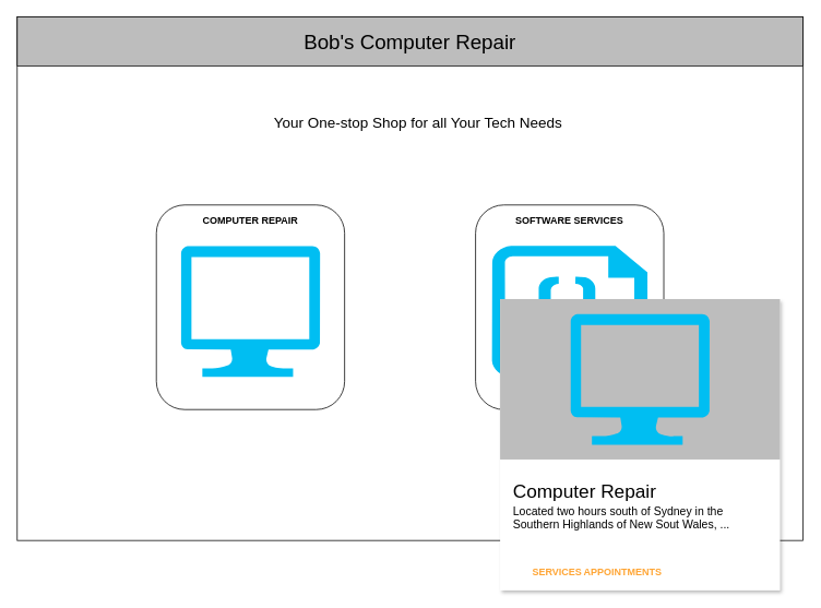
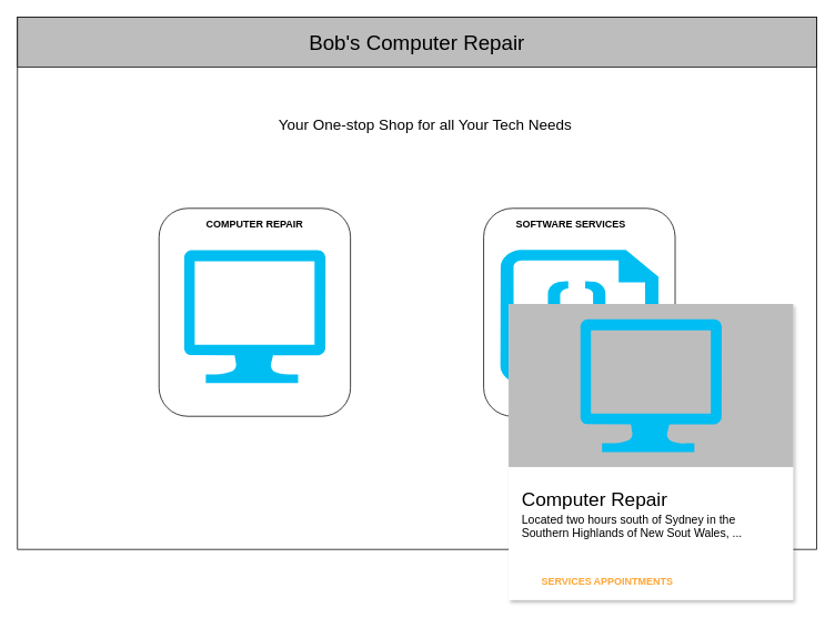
  <mxCell id="0" />
  <mxCell id="1" parent="0" />
  <mxCell id="2" value="" style="rounded=0;whiteSpace=wrap;html=1;" parent="1" vertex="1"><mxGeometry x="20" y="20" width="960" height="640" as="geometry" /></mxCell>
  <mxCell id="3" value="&lt;font style=&quot;font-size: 25px&quot;&gt;Bob's Computer Repair&lt;/font&gt;" style="rounded=0;whiteSpace=wrap;html=1;fillColor=#bdbdbd;" parent="1" vertex="1"><mxGeometry x="20" y="20" width="960" height="60" as="geometry" /></mxCell>
  <mxCell id="4" value="&lt;font style=&quot;font-size: 18px&quot;&gt;Your One-stop Shop for all Your Tech Needs&lt;/font&gt;" style="text;html=1;strokeColor=none;fillColor=none;align=center;verticalAlign=middle;whiteSpace=wrap;rounded=0;" vertex="1" parent="1"><mxGeometry x="330" y="140" width="360" height="20" as="geometry" /></mxCell>
  <mxCell id="5" value="" style="rounded=1;whiteSpace=wrap;html=1;" vertex="1" parent="1"><mxGeometry x="190" y="250" width="230" height="250" as="geometry" /></mxCell>
  <mxCell id="6" value="" style="rounded=1;whiteSpace=wrap;html=1;" vertex="1" parent="1"><mxGeometry x="580" y="250" width="230" height="250" as="geometry" /></mxCell>
  <mxCell id="7" value="" style="verticalLabelPosition=bottom;html=1;verticalAlign=top;align=center;strokeColor=none;fillColor=#00BEF2;shape=mxgraph.azure.computer;pointerEvents=1;" vertex="1" parent="1"><mxGeometry x="220" y="300" width="170" height="160" as="geometry" /></mxCell>
  <mxCell id="8" value="" style="verticalLabelPosition=bottom;html=1;verticalAlign=top;align=center;strokeColor=none;fillColor=#00BEF2;shape=mxgraph.azure.code_file;pointerEvents=1;" vertex="1" parent="1"><mxGeometry x="600" y="300" width="190" height="160" as="geometry" /></mxCell>
  <mxCell id="9" value="&lt;b&gt;COMPUTER REPAIR&lt;/b&gt;" style="text;html=1;strokeColor=none;fillColor=none;align=center;verticalAlign=middle;whiteSpace=wrap;rounded=0;" vertex="1" parent="1"><mxGeometry x="245" y="260" width="120" height="20" as="geometry" /></mxCell>
- <mxCell id="10" value="&lt;b&gt;SOFTWARE SERVICES&lt;/b&gt;" style="text;html=1;strokeColor=none;fillColor=none;align=center;verticalAlign=middle;whiteSpace=wrap;rounded=0;" vertex="1" parent="1"><mxGeometry x="620" y="260" width="150" height="20" as="geometry" /></mxCell>
+ <mxCell id="10" value="&lt;b&gt;SOFTWARE SERVICES&lt;/b&gt;" style="text;html=1;strokeColor=none;fillColor=none;align=center;verticalAlign=middle;whiteSpace=wrap;rounded=0;" vertex="1" parent="1"><mxGeometry x="610" y="260" width="150" height="20" as="geometry" /></mxCell>
  <mxCell id="11" value="" style="shape=rect;fillColor=#ffffff;strokeColor=none;shadow=1;" vertex="1" parent="1"><mxGeometry x="610" y="365" width="342" height="356" as="geometry" /></mxCell>
  <mxCell id="12" value="" style="shape=rect;strokeColor=none;fillColor=#BDBDBD;whiteSpace=wrap;" vertex="1" parent="11"><mxGeometry width="342" height="196" as="geometry" /></mxCell>
  <mxCell id="13" value="Computer Repair" style="text;verticalAlign=bottom;fontSize=23;spacingLeft=16;spacing=0;spacingBottom=-5;resizeWidth=1;" vertex="1" parent="11"><mxGeometry y="0.551" width="342" height="45" relative="1" as="geometry" /></mxCell>
  <mxCell id="14" value="Located two hours south of Sydney in the Southern Highlands of New Sout Wales, ..." style="text;whiteSpace=wrap;spacingLeft=16;spacingRight=16;spacing=0;fontSize=14;resizeWidth=1;resizeHeight=1;" vertex="1" parent="11"><mxGeometry y="0.551" width="342" height="76" relative="1" as="geometry"><mxPoint y="50" as="offset" /></mxGeometry></mxCell>
  <mxCell id="15" value="" style="verticalLabelPosition=bottom;html=1;verticalAlign=top;align=center;strokeColor=none;fillColor=#00BEF2;shape=mxgraph.azure.computer;pointerEvents=1;" vertex="1" parent="11"><mxGeometry x="86" y="18" width="170" height="160" as="geometry" /></mxCell>
  <mxCell id="16" value="" style="shape=rect;fillColor=none;strokeColor=none;" vertex="1" parent="11"><mxGeometry x="30" y="356" as="geometry" /></mxCell>
  <mxCell id="17" value="SERVICES" style="text;fontSize=12;fontColor=#FFA534;spacingTop=0;whiteSpace=wrap;spacing=0;verticalAlign=middle;align=center;fontStyle=1;" vertex="1" parent="16"><mxGeometry y="-44" width="80" height="44" relative="1" as="geometry"><mxPoint y="-44" as="offset" /></mxGeometry></mxCell>
  <mxCell id="18" value="APPOINTMENTS" style="text;fontSize=12;fontColor=#FFA534;spacingTop=0;whiteSpace=wrap;spacing=0;verticalAlign=middle;align=center;fontStyle=1;" vertex="1" parent="16"><mxGeometry x="80" y="-44" width="80" height="44" relative="1" as="geometry"><mxPoint x="80" y="-44" as="offset" /></mxGeometry></mxCell>
